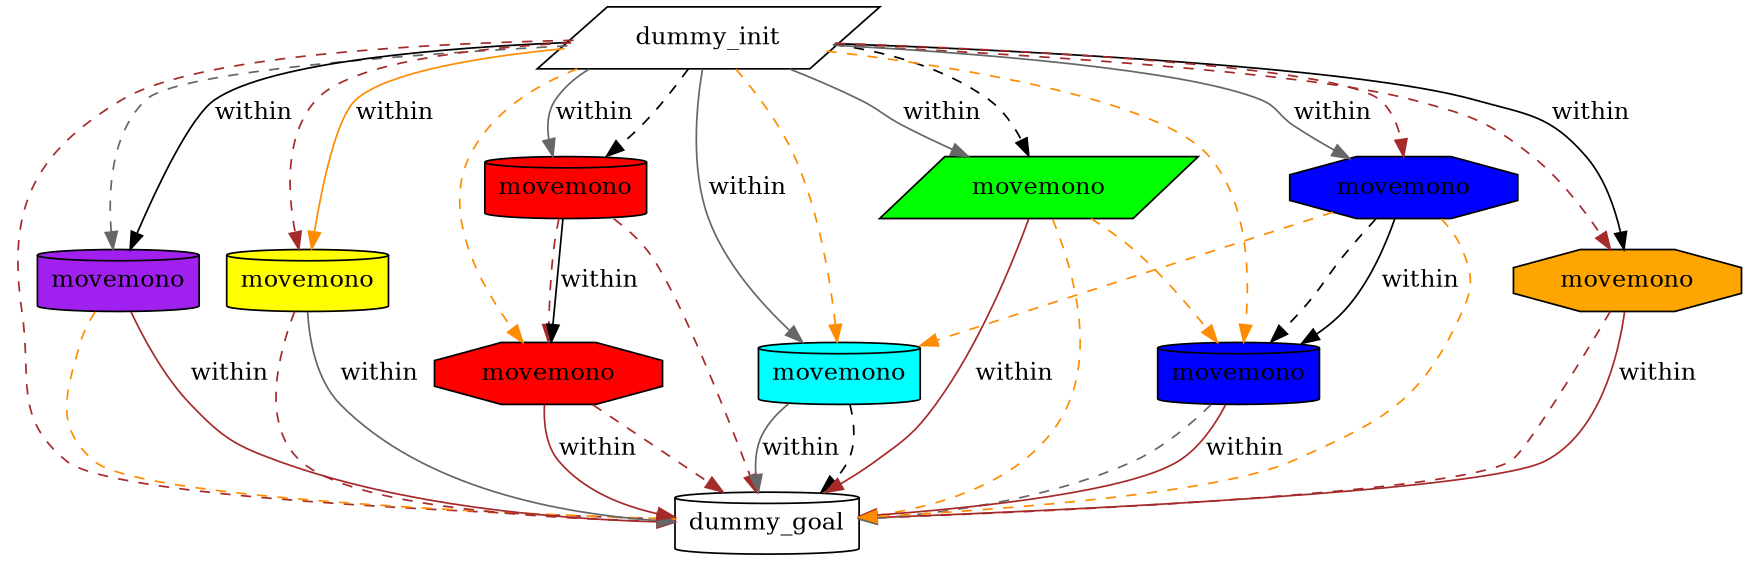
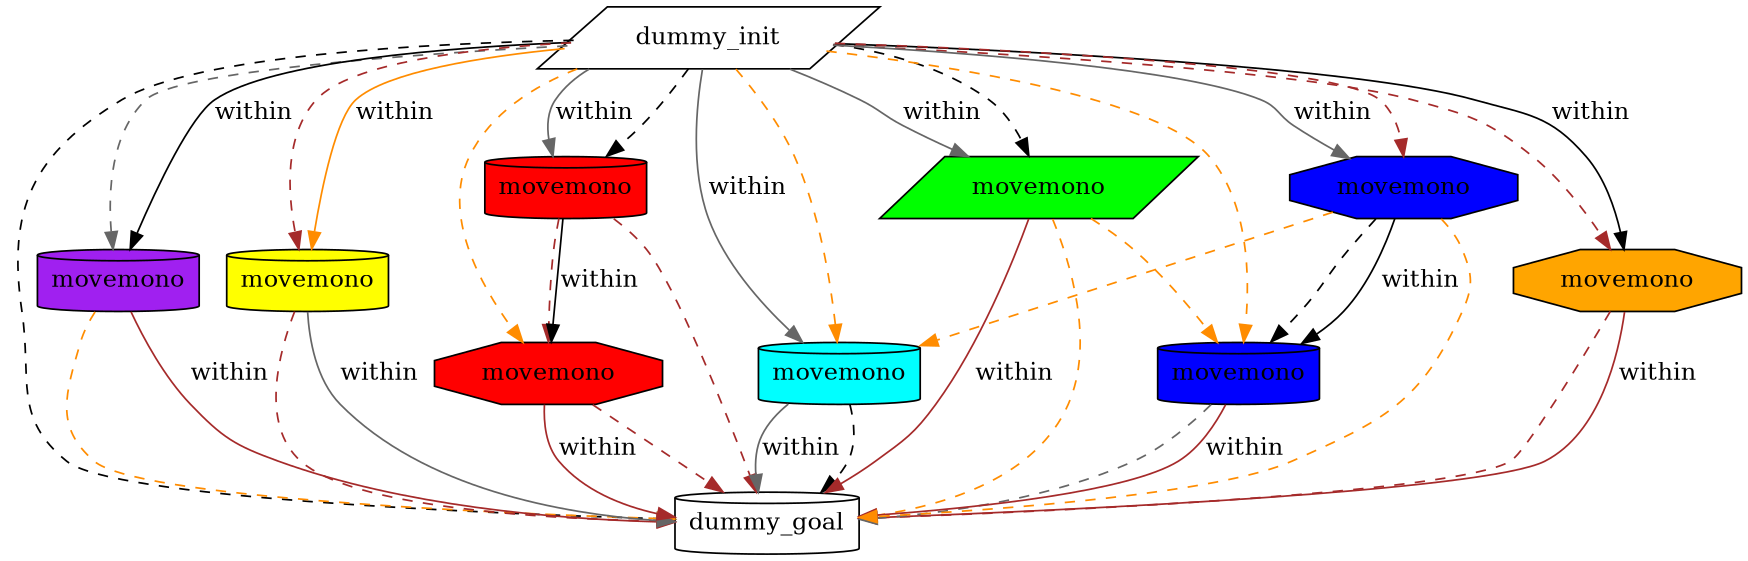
  digraph {
    node [fillcolor=white style=filled shape=cylinder]
    edge [color=brown style=dashed]
    n1 [label=dummy_init shape=parallelogram]
    n2 [label=dummy_goal]
    n3 [fillcolor=purple label=movemono]
    n4 [fillcolor=yellow label=movemono]
    n5 [fillcolor=red label=movemono shape=octagon]
    n6 [fillcolor=red label=movemono]
    n7 [fillcolor=cyan label=movemono]
    n8 [fillcolor=green label=movemono shape=parallelogram]
    n9 [fillcolor=orange label=movemono shape=octagon]
    n10 [fillcolor=blue label=movemono]
    n11 [fillcolor=blue label=movemono shape=octagon]
-   n1 -> n2
+   n1 -> n2 [color=black]
    n1 -> n3 [color=gray40]
    n1 -> n3 [color=black label=within style=""]
    n1 -> n4
    n1 -> n4 [color=darkorange label=within style=""]
    n1 -> n5 [color=darkorange]
    n1 -> n6 [color=black]
    n1 -> n6 [color=gray40 label=within style=""]
    n1 -> n7 [color=darkorange]
    n1 -> n7 [color=gray40 label=within style=""]
    n1 -> n8 [color=black]
    n1 -> n8 [color=gray40 label=within style=""]
    n1 -> n9
    n1 -> n9 [color=black label=within style=""]
    n1 -> n10 [color=darkorange]
    n1 -> n11
    n1 -> n11 [color=gray40 label=within style=""]
    n3 -> n2 [color=darkorange]
    n3 -> n2 [label=within style=""]
    n4 -> n2
    n4 -> n2 [color=gray40 label=within style=""]
    n5 -> n2
    n5 -> n2 [label=within style=""]
    n6 -> n2
    n6 -> n5
    n6 -> n5 [color=black label=within style=""]
    n7 -> n2 [color=black]
    n7 -> n2 [color=gray40 label=within style=""]
    n8 -> n2 [color=darkorange]
    n8 -> n2 [label=within style=""]
    n8 -> n10 [color=darkorange]
    n9 -> n2
    n9 -> n2 [label=within style=""]
    n10 -> n2 [color=gray40]
    n10 -> n2 [label=within style=""]
    n11 -> n2 [color=darkorange]
    n11 -> n7 [color=darkorange]
    n11 -> n10 [color=black]
    n11 -> n10 [color=black label=within style=""]
  }
